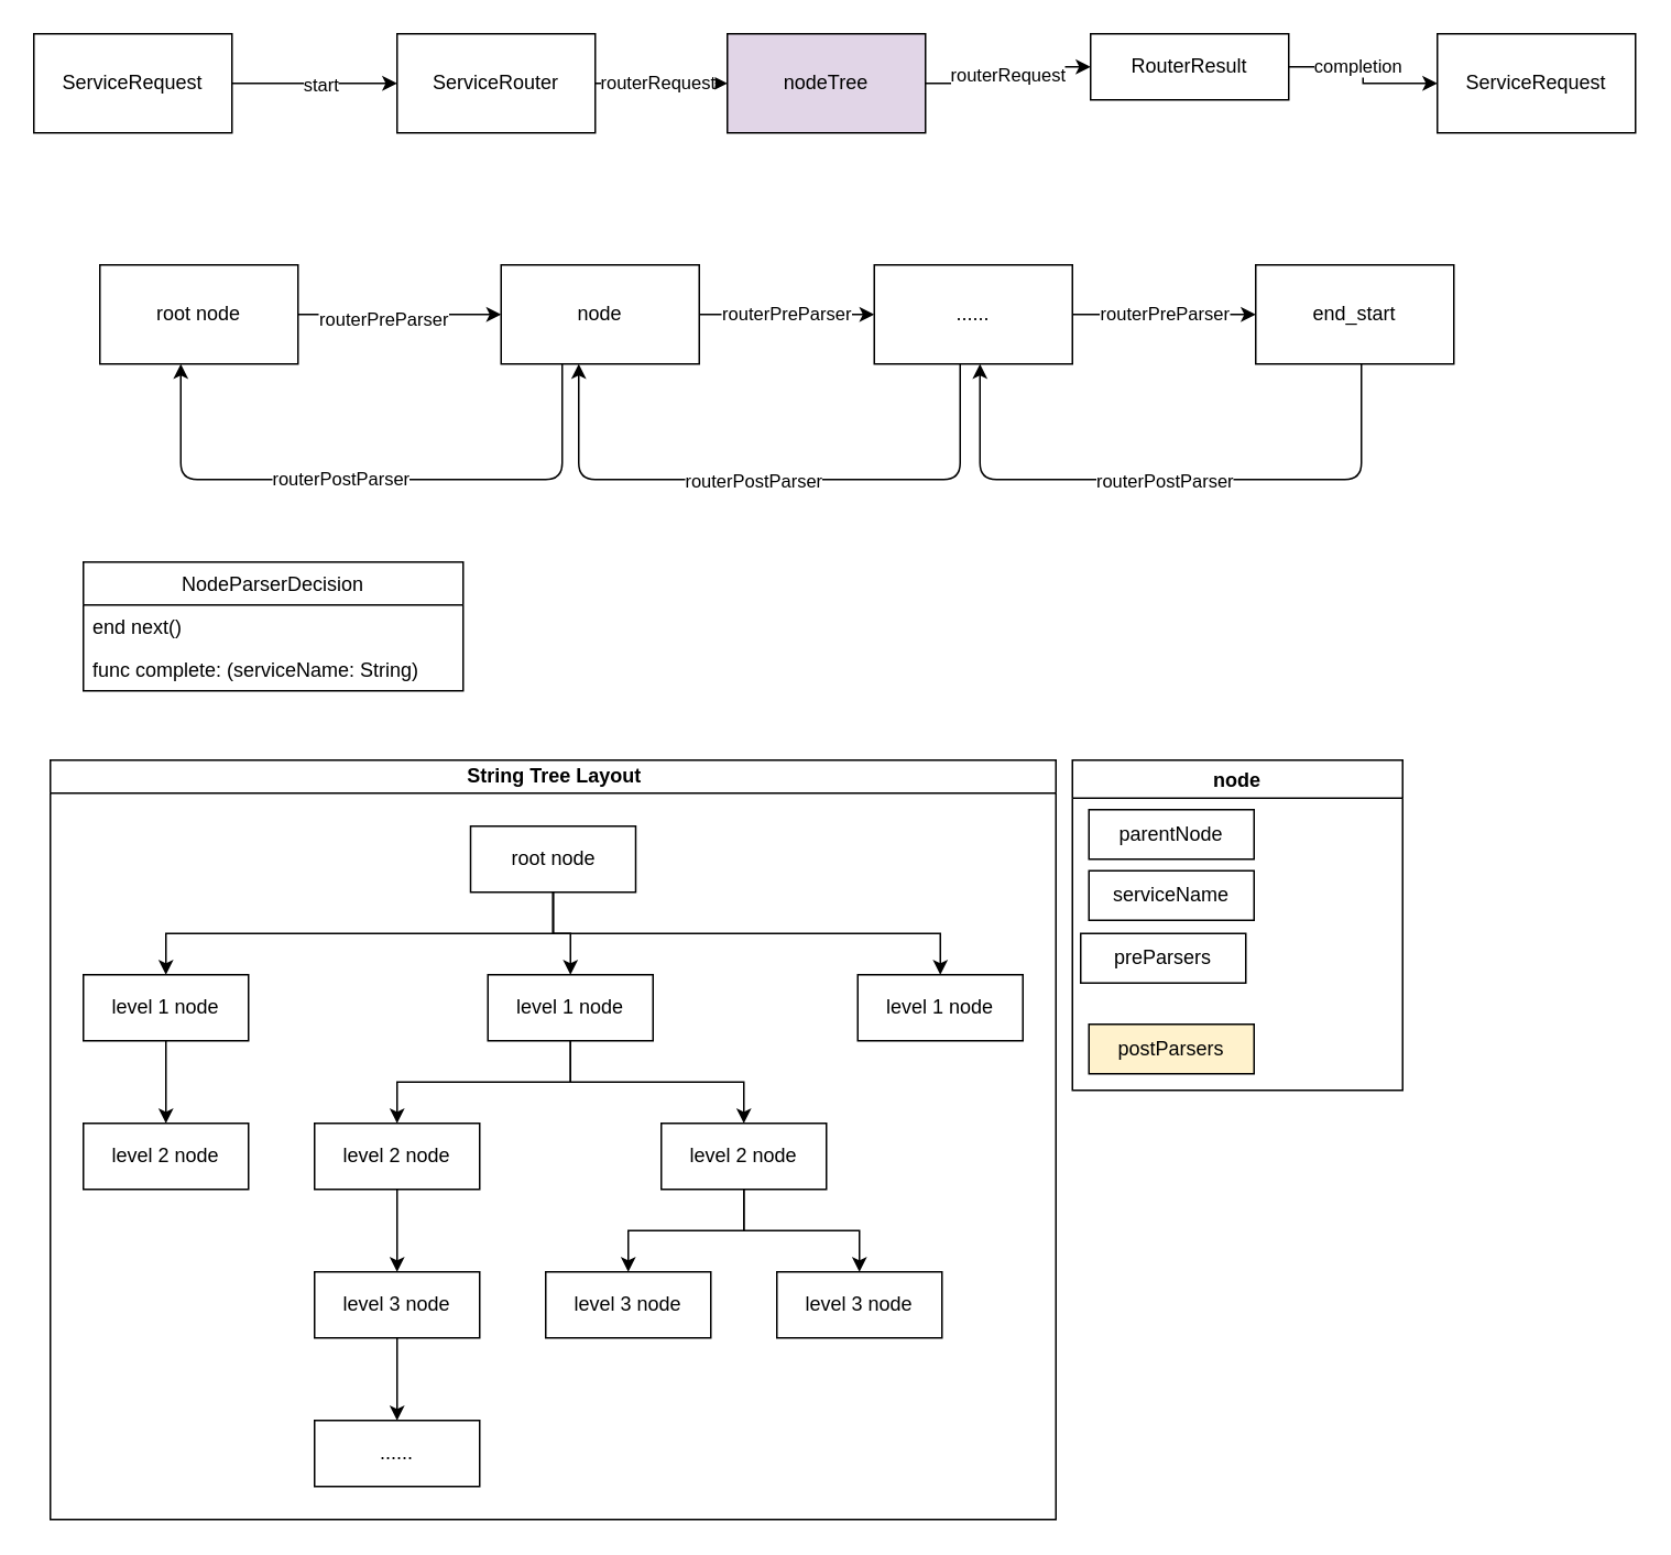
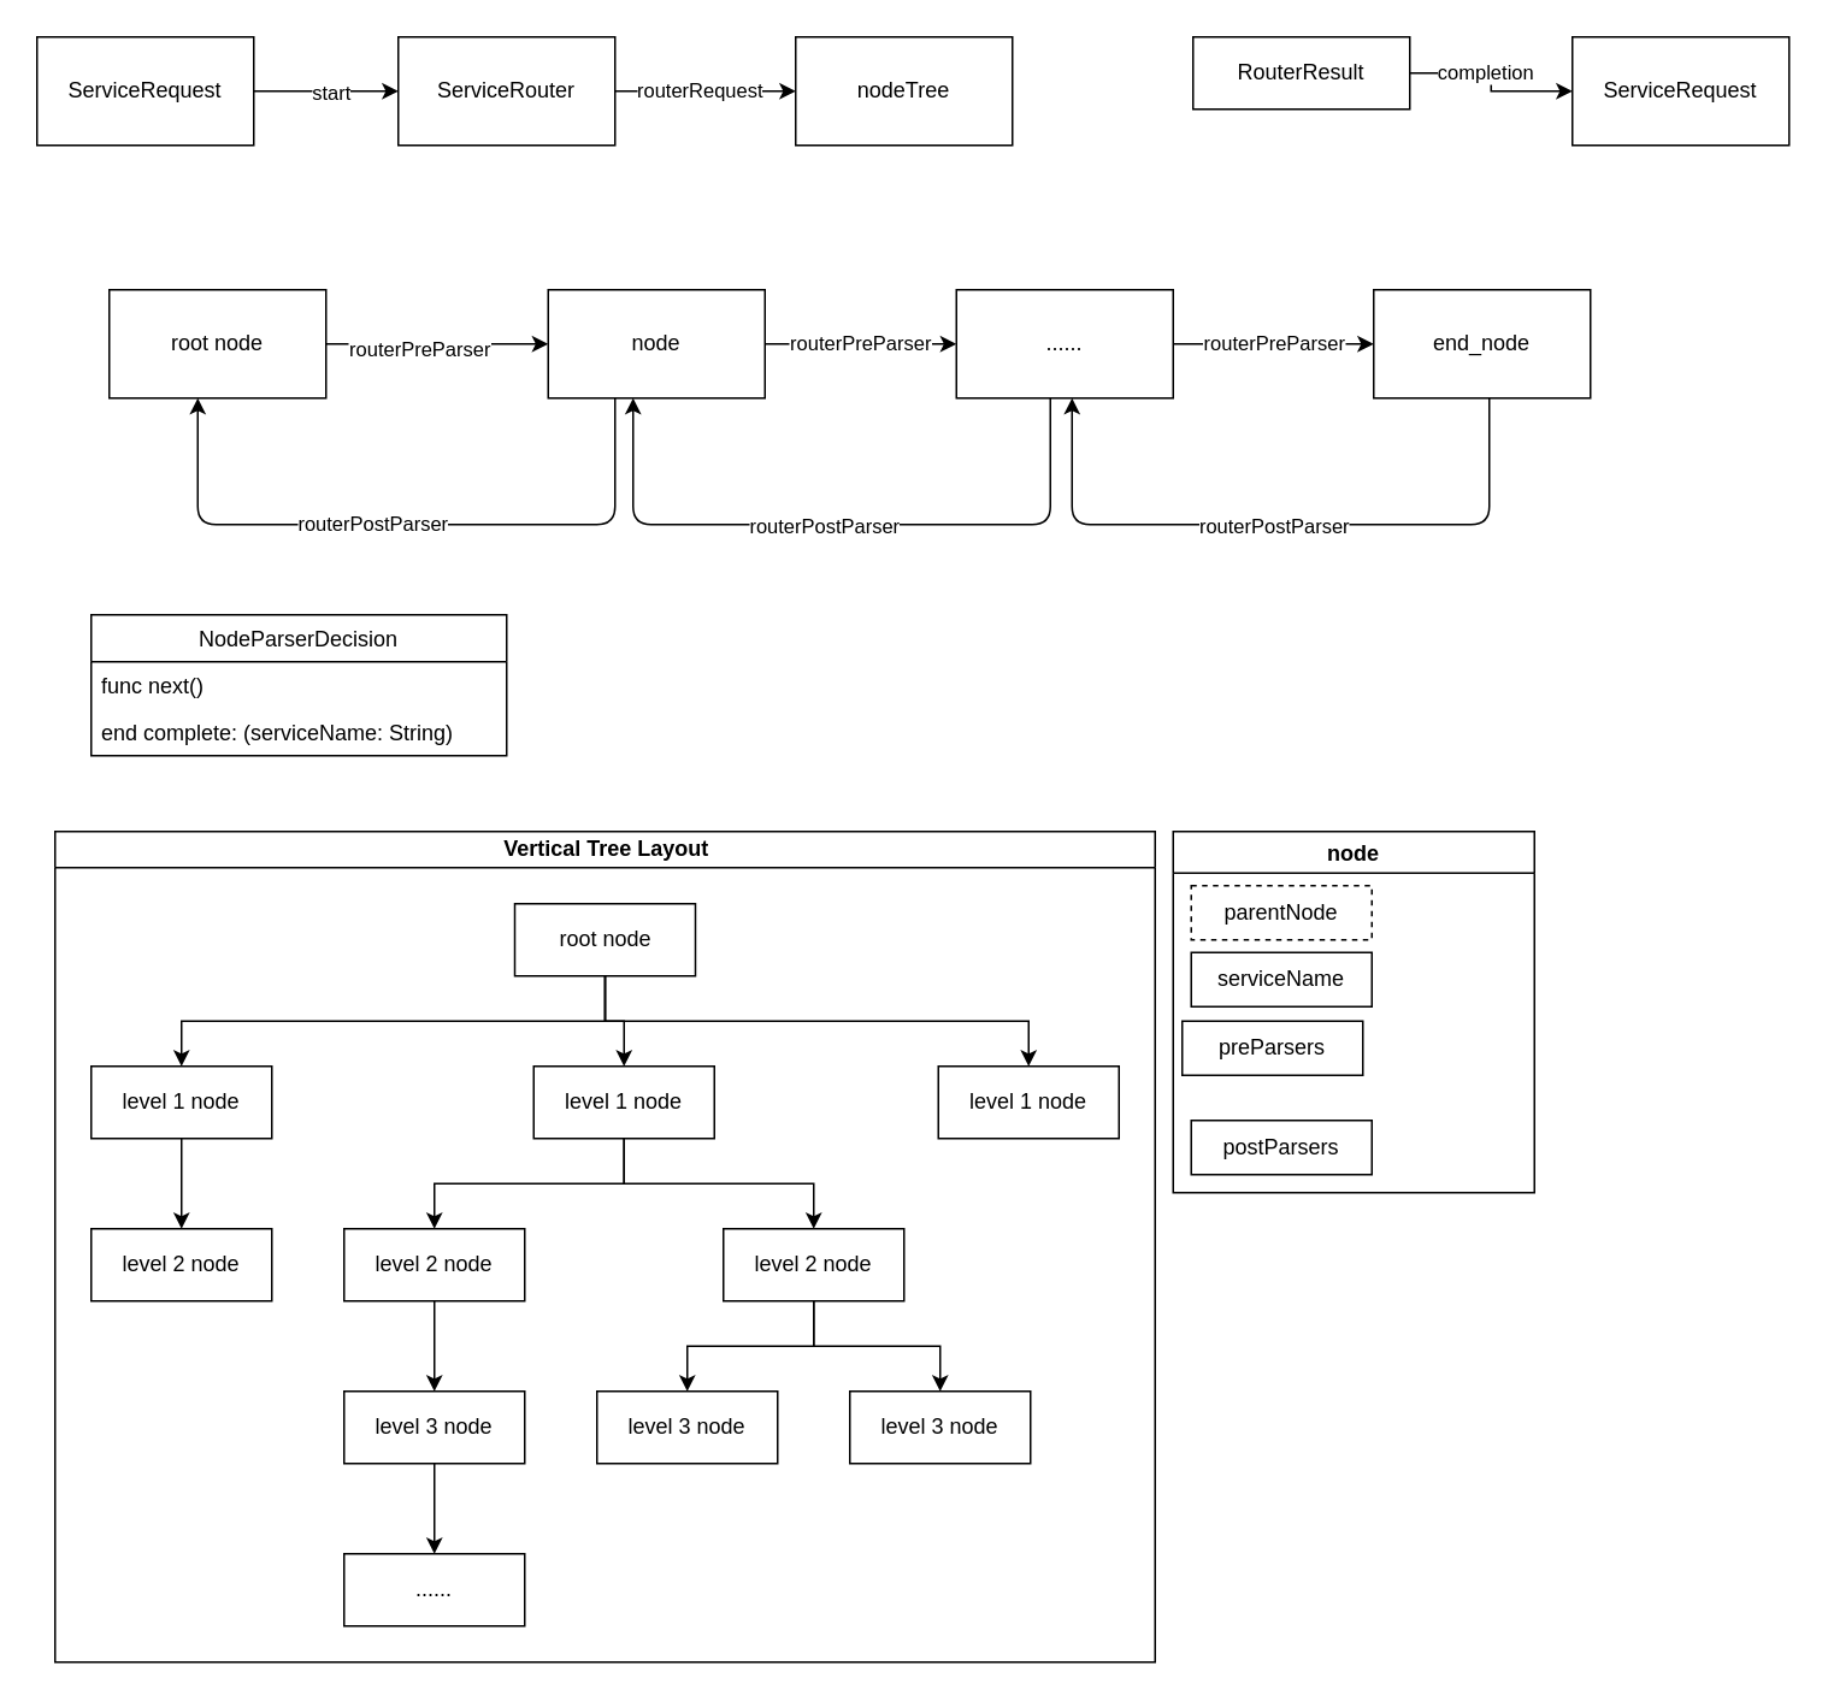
  <mxCell id="0" />
  <mxCell id="1" parent="0" />
- <mxCell id="2" value="String Tree Layout" style="swimlane;html=1;startSize=20;horizontal=1;childLayout=treeLayout;horizontalTree=0;resizable=0;containerType=tree;" parent="1" vertex="1"><mxGeometry x="30" y="460" width="609" height="460" as="geometry"><mxRectangle x="790" y="110" width="150" height="20" as="alternateBounds" /></mxGeometry></mxCell>
+ <mxCell id="2" value="Vertical Tree Layout" style="swimlane;html=1;startSize=20;horizontal=1;childLayout=treeLayout;horizontalTree=0;resizable=0;containerType=tree;" parent="1" vertex="1"><mxGeometry x="30" y="460" width="609" height="460" as="geometry"><mxRectangle x="790" y="110" width="150" height="20" as="alternateBounds" /></mxGeometry></mxCell>
  <mxCell id="3" value="root node" style="whiteSpace=wrap;html=1;" parent="2" vertex="1"><mxGeometry x="254.5" y="40" width="100" height="40" as="geometry" /></mxCell>
  <mxCell id="4" value="level 1 node" style="whiteSpace=wrap;html=1;" parent="2" vertex="1"><mxGeometry x="20" y="130" width="100" height="40" as="geometry" /></mxCell>
  <mxCell id="5" value="" style="edgeStyle=elbowEdgeStyle;elbow=vertical;html=1;rounded=0;" parent="2" source="3" target="4" edge="1"><mxGeometry relative="1" as="geometry" /></mxCell>
  <mxCell id="6" value="level 1 node" style="whiteSpace=wrap;html=1;" parent="2" vertex="1"><mxGeometry x="265" y="130" width="100" height="40" as="geometry" /></mxCell>
  <mxCell id="7" value="" style="edgeStyle=elbowEdgeStyle;elbow=vertical;html=1;rounded=0;" parent="2" source="3" target="6" edge="1"><mxGeometry relative="1" as="geometry" /></mxCell>
  <mxCell id="8" value="" style="edgeStyle=elbowEdgeStyle;elbow=vertical;html=1;rounded=0;" parent="2" source="4" target="9" edge="1"><mxGeometry relative="1" as="geometry"><mxPoint x="517.0" y="190" as="sourcePoint" /></mxGeometry></mxCell>
  <mxCell id="9" value="level 2 node" style="whiteSpace=wrap;html=1;" parent="2" vertex="1"><mxGeometry x="20" y="220" width="100" height="40" as="geometry" /></mxCell>
  <mxCell id="10" value="" style="edgeStyle=elbowEdgeStyle;elbow=vertical;html=1;rounded=0;" parent="2" source="6" target="11" edge="1"><mxGeometry relative="1" as="geometry"><mxPoint x="517.0" y="190" as="sourcePoint" /></mxGeometry></mxCell>
  <mxCell id="11" value="level 2 node" style="whiteSpace=wrap;html=1;" parent="2" vertex="1"><mxGeometry x="160" y="220" width="100" height="40" as="geometry" /></mxCell>
  <mxCell id="12" value="" style="edgeStyle=elbowEdgeStyle;elbow=vertical;html=1;rounded=0;" parent="2" source="3" target="13" edge="1"><mxGeometry relative="1" as="geometry"><mxPoint x="517.0" y="190" as="sourcePoint" /></mxGeometry></mxCell>
  <mxCell id="13" value="level 1 node" style="whiteSpace=wrap;html=1;" parent="2" vertex="1"><mxGeometry x="489" y="130" width="100" height="40" as="geometry" /></mxCell>
  <mxCell id="14" value="" style="edgeStyle=elbowEdgeStyle;elbow=vertical;html=1;rounded=0;" parent="2" source="11" target="15" edge="1"><mxGeometry relative="1" as="geometry"><mxPoint x="657.0" y="280" as="sourcePoint" /></mxGeometry></mxCell>
  <mxCell id="15" value="level 3 node" style="whiteSpace=wrap;html=1;" parent="2" vertex="1"><mxGeometry x="160" y="310" width="100" height="40" as="geometry" /></mxCell>
  <mxCell id="16" value="" style="edgeStyle=elbowEdgeStyle;elbow=vertical;html=1;rounded=0;" parent="2" source="6" target="17" edge="1"><mxGeometry relative="1" as="geometry"><mxPoint x="657.0" y="280" as="sourcePoint" /></mxGeometry></mxCell>
  <mxCell id="17" value="level 2 node" style="whiteSpace=wrap;html=1;" parent="2" vertex="1"><mxGeometry x="370" y="220" width="100" height="40" as="geometry" /></mxCell>
  <mxCell id="18" value="" style="edgeStyle=elbowEdgeStyle;elbow=vertical;html=1;rounded=0;" parent="2" source="15" target="19" edge="1"><mxGeometry relative="1" as="geometry"><mxPoint x="97" y="340" as="sourcePoint" /></mxGeometry></mxCell>
  <mxCell id="19" value="......" style="whiteSpace=wrap;html=1;" parent="2" vertex="1"><mxGeometry x="160" y="400" width="100" height="40" as="geometry" /></mxCell>
  <mxCell id="20" value="" style="edgeStyle=elbowEdgeStyle;elbow=vertical;html=1;rounded=0;" parent="2" source="17" target="21" edge="1"><mxGeometry relative="1" as="geometry"><mxPoint x="167" y="250" as="sourcePoint" /></mxGeometry></mxCell>
  <mxCell id="21" value="level 3 node" style="whiteSpace=wrap;html=1;" parent="2" vertex="1"><mxGeometry x="300" y="310" width="100" height="40" as="geometry" /></mxCell>
  <mxCell id="22" value="" style="edgeStyle=elbowEdgeStyle;elbow=vertical;html=1;rounded=0;" parent="2" source="17" target="23" edge="1"><mxGeometry relative="1" as="geometry"><mxPoint x="237" y="340" as="sourcePoint" /></mxGeometry></mxCell>
  <mxCell id="23" value="level 3 node" style="whiteSpace=wrap;html=1;" parent="2" vertex="1"><mxGeometry x="440" y="310" width="100" height="40" as="geometry" /></mxCell>
  <mxCell id="24" value="node" style="swimlane;" parent="1" vertex="1"><mxGeometry x="649" y="460" width="200" height="200" as="geometry"><mxRectangle x="810" y="560" width="60" height="23" as="alternateBounds" /></mxGeometry></mxCell>
  <mxCell id="25" value="&lt;span&gt;serviceName&lt;/span&gt;" style="whiteSpace=wrap;html=1;" parent="24" vertex="1"><mxGeometry x="10" y="67" width="100" height="30" as="geometry" /></mxCell>
  <mxCell id="26" value="&lt;span&gt;preParsers&lt;/span&gt;" style="whiteSpace=wrap;html=1;" parent="24" vertex="1"><mxGeometry x="5" y="105" width="100" height="30" as="geometry" /></mxCell>
- <mxCell id="27" value="&lt;span&gt;postParsers&lt;/span&gt;" style="whiteSpace=wrap;html=1;fillColor=#fff2cc;" parent="24" vertex="1"><mxGeometry x="10" y="160" width="100" height="30" as="geometry" /></mxCell>
- <mxCell id="28" value="parentNode" style="whiteSpace=wrap;html=1;" parent="24" vertex="1"><mxGeometry x="10" y="30" width="100" height="30" as="geometry" /></mxCell>
+ <mxCell id="27" value="&lt;span&gt;postParsers&lt;/span&gt;" style="whiteSpace=wrap;html=1;" parent="24" vertex="1"><mxGeometry x="10" y="160" width="100" height="30" as="geometry" /></mxCell>
+ <mxCell id="28" value="parentNode" style="whiteSpace=wrap;html=1;dashed=1;" parent="24" vertex="1"><mxGeometry x="10" y="30" width="100" height="30" as="geometry" /></mxCell>
  <mxCell id="29" value="" style="edgeStyle=orthogonalEdgeStyle;rounded=0;orthogonalLoop=1;jettySize=auto;html=1;" parent="1" source="31" target="34" edge="1"><mxGeometry relative="1" as="geometry" /></mxCell>
  <mxCell id="30" value="start" style="edgeLabel;html=1;align=center;verticalAlign=middle;resizable=0;points=[];" parent="29" vertex="1" connectable="0"><mxGeometry x="0.06" relative="1" as="geometry"><mxPoint as="offset" /></mxGeometry></mxCell>
  <mxCell id="31" value="ServiceRequest" style="rounded=0;whiteSpace=wrap;html=1;" parent="1" vertex="1"><mxGeometry x="20" y="20" width="120" height="60" as="geometry" /></mxCell>
  <mxCell id="32" value="" style="edgeStyle=orthogonalEdgeStyle;rounded=0;orthogonalLoop=1;jettySize=auto;html=1;" parent="1" source="34" target="37" edge="1"><mxGeometry relative="1" as="geometry" /></mxCell>
  <mxCell id="33" value="routerRequest" style="edgeLabel;html=1;align=center;verticalAlign=middle;resizable=0;points=[];" parent="32" vertex="1" connectable="0"><mxGeometry x="-0.08" y="1" relative="1" as="geometry"><mxPoint as="offset" /></mxGeometry></mxCell>
- <mxCell id="34" value="ServiceRouter" style="rounded=0;whiteSpace=wrap;html=1;" parent="1" vertex="1"><mxGeometry x="240" y="20" width="120" height="60" as="geometry" /></mxCell>
- <mxCell id="35" value="" style="edgeStyle=orthogonalEdgeStyle;rounded=0;orthogonalLoop=1;jettySize=auto;html=1;" parent="1" source="37" target="40" edge="1"><mxGeometry relative="1" as="geometry" /></mxCell>
- <mxCell id="36" value="routerRequest" style="edgeLabel;html=1;align=center;verticalAlign=middle;resizable=0;points=[];" parent="35" vertex="1" connectable="0"><mxGeometry x="0.014" y="1" relative="1" as="geometry"><mxPoint as="offset" /></mxGeometry></mxCell>
- <mxCell id="37" value="nodeTree" style="rounded=0;whiteSpace=wrap;html=1;fillColor=#e1d5e7;" parent="1" vertex="1"><mxGeometry x="440" y="20" width="120" height="60" as="geometry" /></mxCell>
+ <mxCell id="34" value="ServiceRouter" style="rounded=0;whiteSpace=wrap;html=1;" parent="1" vertex="1"><mxGeometry x="220" y="20" width="120" height="60" as="geometry" /></mxCell>
+ <mxCell id="37" value="nodeTree" style="rounded=0;whiteSpace=wrap;html=1;" parent="1" vertex="1"><mxGeometry x="440" y="20" width="120" height="60" as="geometry" /></mxCell>
  <mxCell id="38" value="" style="edgeStyle=orthogonalEdgeStyle;rounded=0;orthogonalLoop=1;jettySize=auto;html=1;" parent="1" source="40" target="41" edge="1"><mxGeometry relative="1" as="geometry" /></mxCell>
  <mxCell id="39" value="completion" style="edgeLabel;html=1;align=center;verticalAlign=middle;resizable=0;points=[];" parent="38" vertex="1" connectable="0"><mxGeometry x="-0.171" y="1" relative="1" as="geometry"><mxPoint as="offset" /></mxGeometry></mxCell>
  <mxCell id="40" value="RouterResult" style="rounded=0;whiteSpace=wrap;html=1;" parent="1" vertex="1"><mxGeometry x="660" y="20" width="120" height="40" as="geometry" /></mxCell>
  <mxCell id="41" value="ServiceRequest" style="rounded=0;whiteSpace=wrap;html=1;" parent="1" vertex="1"><mxGeometry x="870" y="20" width="120" height="60" as="geometry" /></mxCell>
  <mxCell id="42" value="" style="edgeStyle=orthogonalEdgeStyle;rounded=0;orthogonalLoop=1;jettySize=auto;html=1;" parent="1" source="44" target="46" edge="1"><mxGeometry relative="1" as="geometry" /></mxCell>
  <mxCell id="43" value="routerPreParser" style="edgeLabel;html=1;align=center;verticalAlign=middle;resizable=0;points=[];" parent="42" vertex="1" connectable="0"><mxGeometry x="-0.175" y="-2" relative="1" as="geometry"><mxPoint as="offset" /></mxGeometry></mxCell>
  <mxCell id="44" value="root node&lt;div&gt;&lt;/div&gt;" style="rounded=0;whiteSpace=wrap;html=1;align=center;" parent="1" vertex="1"><mxGeometry x="60" y="160" width="120" height="60" as="geometry" /></mxCell>
  <mxCell id="45" value="routerPreParser" style="edgeStyle=orthogonalEdgeStyle;rounded=0;orthogonalLoop=1;jettySize=auto;html=1;" parent="1" source="46" target="48" edge="1"><mxGeometry relative="1" as="geometry" /></mxCell>
  <mxCell id="46" value="node&lt;br&gt;&lt;div&gt;&lt;/div&gt;" style="rounded=0;whiteSpace=wrap;html=1;align=center;" parent="1" vertex="1"><mxGeometry x="303" y="160" width="120" height="60" as="geometry" /></mxCell>
  <mxCell id="47" value="routerPreParser" style="edgeStyle=orthogonalEdgeStyle;rounded=0;orthogonalLoop=1;jettySize=auto;html=1;" parent="1" source="48" target="49" edge="1"><mxGeometry relative="1" as="geometry" /></mxCell>
  <mxCell id="48" value="......&lt;br&gt;&lt;div&gt;&lt;/div&gt;" style="rounded=0;whiteSpace=wrap;html=1;align=center;" parent="1" vertex="1"><mxGeometry x="529" y="160" width="120" height="60" as="geometry" /></mxCell>
- <mxCell id="49" value="end_start&lt;br&gt;&lt;div&gt;&lt;/div&gt;" style="rounded=0;whiteSpace=wrap;html=1;align=center;" parent="1" vertex="1"><mxGeometry x="760" y="160" width="120" height="60" as="geometry" /></mxCell>
+ <mxCell id="49" value="end_node&lt;br&gt;&lt;div&gt;&lt;/div&gt;" style="rounded=0;whiteSpace=wrap;html=1;align=center;" parent="1" vertex="1"><mxGeometry x="760" y="160" width="120" height="60" as="geometry" /></mxCell>
  <mxCell id="50" value="" style="endArrow=classic;html=1;exitX=0.5;exitY=1;exitDx=0;exitDy=0;entryX=0.5;entryY=1;entryDx=0;entryDy=0;" parent="1" edge="1"><mxGeometry width="50" height="50" relative="1" as="geometry"><mxPoint x="824" y="220" as="sourcePoint" /><mxPoint x="593" y="220" as="targetPoint" /><Array as="points"><mxPoint x="824" y="290" /><mxPoint x="593" y="290" /></Array></mxGeometry></mxCell>
  <mxCell id="51" value="routerPostParser" style="edgeLabel;html=1;align=center;verticalAlign=middle;resizable=0;points=[];" parent="50" vertex="1" connectable="0"><mxGeometry x="0.025" relative="1" as="geometry"><mxPoint as="offset" /></mxGeometry></mxCell>
  <mxCell id="52" value="" style="endArrow=classic;html=1;exitX=0.5;exitY=1;exitDx=0;exitDy=0;entryX=0.5;entryY=1;entryDx=0;entryDy=0;" parent="1" edge="1"><mxGeometry width="50" height="50" relative="1" as="geometry"><mxPoint x="581" y="220" as="sourcePoint" /><mxPoint x="350" y="220" as="targetPoint" /><Array as="points"><mxPoint x="581" y="290" /><mxPoint x="350" y="290" /></Array></mxGeometry></mxCell>
  <mxCell id="53" value="routerPostParser" style="edgeLabel;html=1;align=center;verticalAlign=middle;resizable=0;points=[];" parent="52" vertex="1" connectable="0"><mxGeometry x="0.054" relative="1" as="geometry"><mxPoint as="offset" /></mxGeometry></mxCell>
  <mxCell id="54" value="" style="endArrow=classic;html=1;exitX=0.5;exitY=1;exitDx=0;exitDy=0;entryX=0.5;entryY=1;entryDx=0;entryDy=0;" parent="1" edge="1"><mxGeometry width="50" height="50" relative="1" as="geometry"><mxPoint x="340" y="220" as="sourcePoint" /><mxPoint x="109" y="220" as="targetPoint" /><Array as="points"><mxPoint x="340" y="290" /><mxPoint x="109" y="290" /></Array></mxGeometry></mxCell>
  <mxCell id="55" value="routerPostParser" style="edgeLabel;html=1;align=center;verticalAlign=middle;resizable=0;points=[];" parent="54" vertex="1" connectable="0"><mxGeometry x="0.107" y="-1" relative="1" as="geometry"><mxPoint as="offset" /></mxGeometry></mxCell>
  <mxCell id="56" value="NodeParserDecision" style="swimlane;fontStyle=0;childLayout=stackLayout;horizontal=1;startSize=26;fillColor=none;horizontalStack=0;resizeParent=1;resizeParentMax=0;resizeLast=0;collapsible=1;marginBottom=0;align=center;" parent="1" vertex="1"><mxGeometry x="50" y="340" width="230" height="78" as="geometry" /></mxCell>
- <mxCell id="57" value="end next()" style="text;strokeColor=none;fillColor=none;align=left;verticalAlign=top;spacingLeft=4;spacingRight=4;overflow=hidden;rotatable=0;points=[[0,0.5],[1,0.5]];portConstraint=eastwest;" parent="56" vertex="1"><mxGeometry y="26" width="230" height="26" as="geometry" /></mxCell>
- <mxCell id="58" value="func complete: (serviceName: String) " style="text;strokeColor=none;fillColor=none;align=left;verticalAlign=top;spacingLeft=4;spacingRight=4;overflow=hidden;rotatable=0;points=[[0,0.5],[1,0.5]];portConstraint=eastwest;" parent="56" vertex="1"><mxGeometry y="52" width="230" height="26" as="geometry" /></mxCell>
+ <mxCell id="57" value="func next()" style="text;strokeColor=none;fillColor=none;align=left;verticalAlign=top;spacingLeft=4;spacingRight=4;overflow=hidden;rotatable=0;points=[[0,0.5],[1,0.5]];portConstraint=eastwest;" parent="56" vertex="1"><mxGeometry y="26" width="230" height="26" as="geometry" /></mxCell>
+ <mxCell id="58" value="end complete: (serviceName: String) " style="text;strokeColor=none;fillColor=none;align=left;verticalAlign=top;spacingLeft=4;spacingRight=4;overflow=hidden;rotatable=0;points=[[0,0.5],[1,0.5]];portConstraint=eastwest;" parent="56" vertex="1"><mxGeometry y="52" width="230" height="26" as="geometry" /></mxCell>
